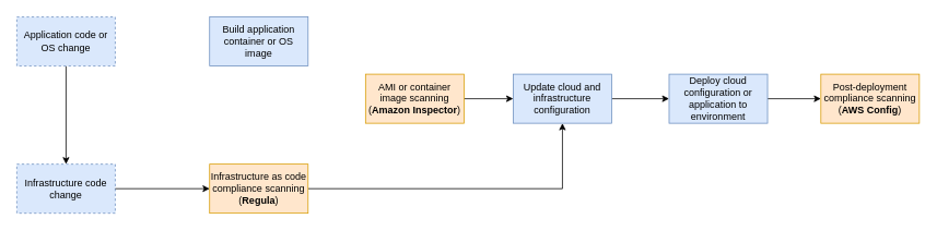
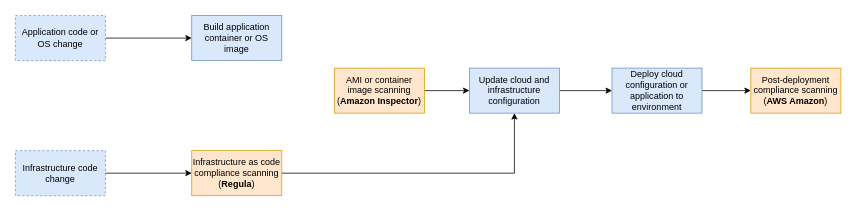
  <mxCell id="0" />
  <mxCell id="1" parent="0" />
- <mxCell id="2" value="" style="edgeStyle=orthogonalEdgeStyle;rounded=0;orthogonalLoop=1;jettySize=auto;html=1;" parent="1" source="3" target="11" edge="1"><mxGeometry relative="1" as="geometry" /></mxCell>
+ <mxCell id="2" value="" style="edgeStyle=orthogonalEdgeStyle;rounded=0;orthogonalLoop=1;jettySize=auto;html=1;" parent="1" source="3" target="5" edge="1"><mxGeometry relative="1" as="geometry" /></mxCell>
  <mxCell id="3" value="Application code or&lt;br&gt;OS change" style="rounded=0;whiteSpace=wrap;html=1;fillColor=#dae8fc;strokeColor=#6c8ebf;dashed=1;" parent="1" vertex="1"><mxGeometry x="20" y="20" width="120" height="60" as="geometry" /></mxCell>
  <mxCell id="4" value="" style="edgeStyle=orthogonalEdgeStyle;rounded=0;orthogonalLoop=1;jettySize=auto;html=1;startArrow=none;" parent="1" source="15" target="7" edge="1"><mxGeometry relative="1" as="geometry" /></mxCell>
  <mxCell id="5" value="Build application&lt;br&gt;container or OS&lt;br&gt;image" style="rounded=0;whiteSpace=wrap;html=1;fillColor=#dae8fc;strokeColor=#6c8ebf;" parent="1" vertex="1"><mxGeometry x="255" y="20" width="120" height="60" as="geometry" /></mxCell>
  <mxCell id="6" value="" style="edgeStyle=orthogonalEdgeStyle;rounded=0;orthogonalLoop=1;jettySize=auto;html=1;" parent="1" source="7" target="9" edge="1"><mxGeometry relative="1" as="geometry" /></mxCell>
  <mxCell id="7" value="Update cloud and infrastructure&lt;br&gt;configuration" style="rounded=0;whiteSpace=wrap;html=1;fillColor=#dae8fc;strokeColor=#6c8ebf;" parent="1" vertex="1"><mxGeometry x="625" y="90" width="120" height="60" as="geometry" /></mxCell>
  <mxCell id="8" style="edgeStyle=orthogonalEdgeStyle;rounded=0;orthogonalLoop=1;jettySize=auto;html=1;" parent="1" source="9" target="12" edge="1"><mxGeometry relative="1" as="geometry" /></mxCell>
  <mxCell id="9" value="Deploy cloud&lt;br&gt;configuration or&lt;br&gt;application to environment" style="rounded=0;whiteSpace=wrap;html=1;fillColor=#dae8fc;strokeColor=#6c8ebf;" parent="1" vertex="1"><mxGeometry x="815" y="90" width="120" height="60" as="geometry" /></mxCell>
  <mxCell id="10" style="edgeStyle=orthogonalEdgeStyle;rounded=0;orthogonalLoop=1;jettySize=auto;html=1;startArrow=none;" parent="1" source="13" target="7" edge="1"><mxGeometry relative="1" as="geometry" /></mxCell>
  <mxCell id="11" value="Infrastructure code&lt;br&gt;change" style="rounded=0;whiteSpace=wrap;html=1;fillColor=#dae8fc;strokeColor=#6c8ebf;dashed=1;" parent="1" vertex="1"><mxGeometry x="20" y="200" width="120" height="60" as="geometry" /></mxCell>
- <mxCell id="12" value="Post-deployment compliance scanning&lt;br&gt;(&lt;b&gt;AWS Config&lt;/b&gt;)" style="rounded=0;whiteSpace=wrap;html=1;fillColor=#ffe6cc;strokeColor=#d79b00;" parent="1" vertex="1"><mxGeometry x="1000" y="90" width="120" height="60" as="geometry" /></mxCell>
+ <mxCell id="12" value="Post-deployment compliance scanning&lt;br&gt;(&lt;b&gt;AWS Amazon&lt;/b&gt;)" style="rounded=0;whiteSpace=wrap;html=1;fillColor=#ffe6cc;strokeColor=#d79b00;" parent="1" vertex="1"><mxGeometry x="1000" y="90" width="120" height="60" as="geometry" /></mxCell>
  <mxCell id="13" value="Infrastructure as code&lt;br&gt;compliance scanning&lt;br&gt;(&lt;b&gt;Regula&lt;/b&gt;)" style="rounded=0;whiteSpace=wrap;html=1;fillColor=#ffe6cc;strokeColor=#d79b00;" parent="1" vertex="1"><mxGeometry x="255" y="200" width="120" height="60" as="geometry" /></mxCell>
  <mxCell id="14" value="" style="edgeStyle=orthogonalEdgeStyle;rounded=0;orthogonalLoop=1;jettySize=auto;html=1;endArrow=classic;endFill=1;" parent="1" source="11" target="13" edge="1"><mxGeometry relative="1" as="geometry"><mxPoint x="140" y="230" as="sourcePoint" /><mxPoint x="470" y="150" as="targetPoint" /></mxGeometry></mxCell>
  <mxCell id="15" value="AMI or container image scanning&lt;br&gt;(&lt;b&gt;Amazon Inspector&lt;/b&gt;)" style="rounded=0;whiteSpace=wrap;html=1;fillColor=#ffe6cc;strokeColor=#d79b00;" parent="1" vertex="1"><mxGeometry x="445" y="90" width="120" height="60" as="geometry" /></mxCell>
